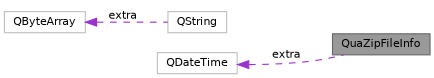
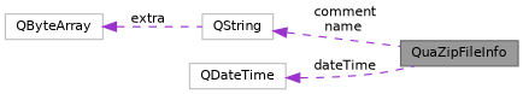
  digraph {
    rankdir=LR
    node [color=grey75 fillcolor=white fontname=Helvetica fontsize=10 shape=box style=filled]
    edge [color=darkorchid3 dir=back fontname=Helvetica fontsize=10 labelfontname=Helvetica labelfontsize=10 style=dashed]
    n1 [color=gray40 fillcolor=grey60 fontcolor=black height=0.2 label=QuaZipFileInfo width=0.4]
    n2 [height=0.2 label=QString width=0.4]
    n3 [height=0.2 label=QDateTime width=0.4]
    n4 [height=0.2 label=QByteArray width=0.4]
-   n3 -> n1 [label=" extra"]
+   n2 -> n1 [label=" comment\nname"]
+   n3 -> n1 [label=" dateTime"]
    n4 -> n2 [label=" extra"]
  }
